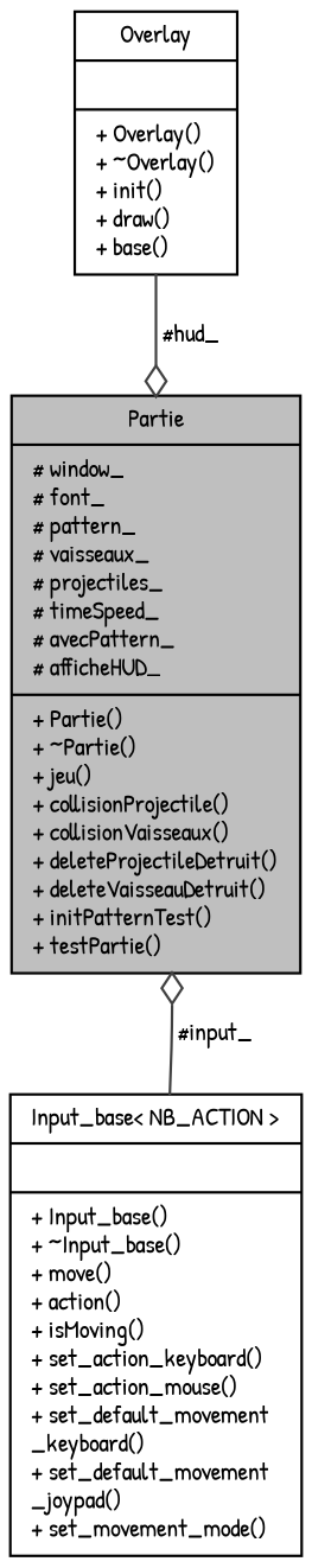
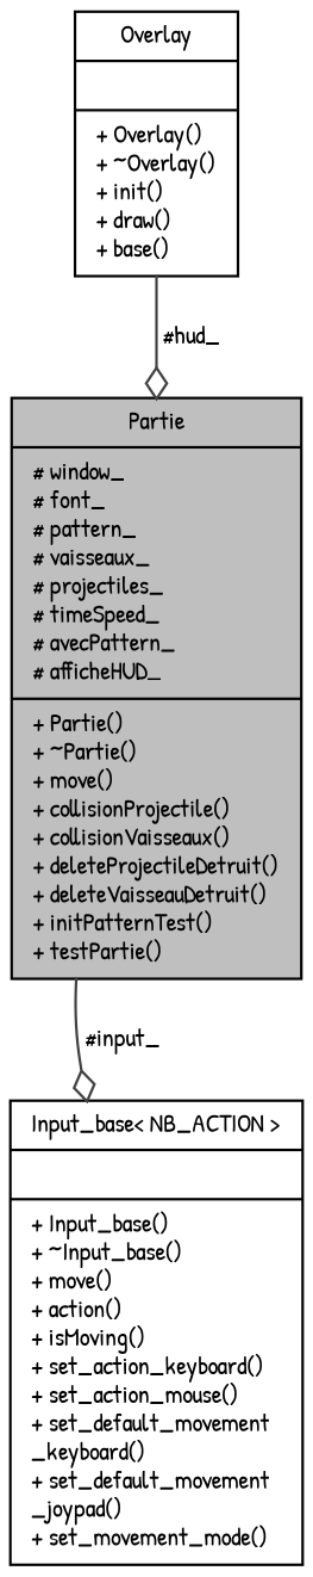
  digraph {
    fontname="Patrick Hand"
    node [color=black fillcolor=white fontname="Patrick Hand" fontsize=10 shape=record style=filled]
    edge [arrowhead=odiamond color=grey25 fontname="Patrick Hand" fontsize=10 labelfontname=Helvetica labelfontsize=10 style=solid]
-   n1 [fillcolor=grey75 fontcolor=black height=0.2 label="{Partie\n|# window_\l# font_\l# pattern_\l# vaisseaux_\l# projectiles_\l# timeSpeed_\l# avecPattern_\l# afficheHUD_\l|+ Partie()\l+ ~Partie()\l+ jeu()\l+ collisionProjectile()\l+ collisionVaisseaux()\l+ deleteProjectileDetruit()\l+ deleteVaisseauDetruit()\l+ initPatternTest()\l+ testPartie()\l}" width=0.4]
+   n1 [fillcolor=grey75 fontcolor=black height=0.2 label="{Partie\n|# window_\l# font_\l# pattern_\l# vaisseaux_\l# projectiles_\l# timeSpeed_\l# avecPattern_\l# afficheHUD_\l|+ Partie()\l+ ~Partie()\l+ move()\l+ collisionProjectile()\l+ collisionVaisseaux()\l+ deleteProjectileDetruit()\l+ deleteVaisseauDetruit()\l+ initPatternTest()\l+ testPartie()\l}" width=0.4]
    n2 [height=0.2 label="{Input_base\< NB_ACTION \>\n||+ Input_base()\l+ ~Input_base()\l+ move()\l+ action()\l+ isMoving()\l+ set_action_keyboard()\l+ set_action_mouse()\l+ set_default_movement\l_keyboard()\l+ set_default_movement\l_joypad()\l+ set_movement_mode()\l}" width=0.4]
    n3 [height=0.2 label="{Overlay\n||+ Overlay()\l+ ~Overlay()\l+ init()\l+ draw()\l+ base()\l}" width=0.4]
-   n2 -> n1 [label=" #input_"]
+   n1 -> n2 [label=" #input_"]
    n3 -> n1 [label=" #hud_"]
  }
